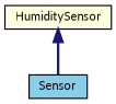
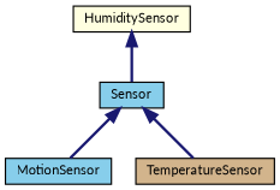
  digraph {
    fontname=Lato
    node [color=black fillcolor=skyblue fontname=Lato fontsize=10 shape=record style=filled]
    edge [color=midnightblue dir=back fontname=Lato fontsize=10 labelfontname=Helvetica labelfontsize=10 style=bold]
    n1 [fontcolor=black height=0.2 label=Sensor width=0.4]
+   n2 [height=0.2 label=MotionSensor width=0.4]
+   n3 [fillcolor=tan height=0.2 label=TemperatureSensor width=0.4]
    n4 [fillcolor=lightyellow height=0.2 label=HumiditySensor width=0.4]
+   n1 -> n2
+   n1 -> n3
    n4 -> n1
  }
